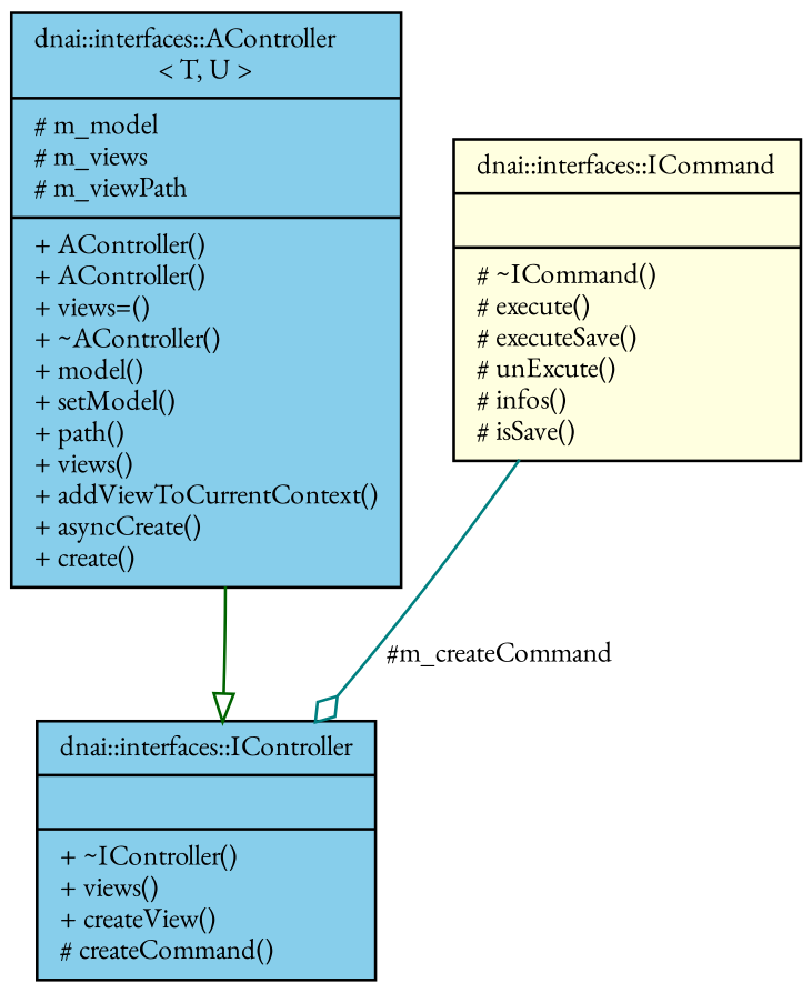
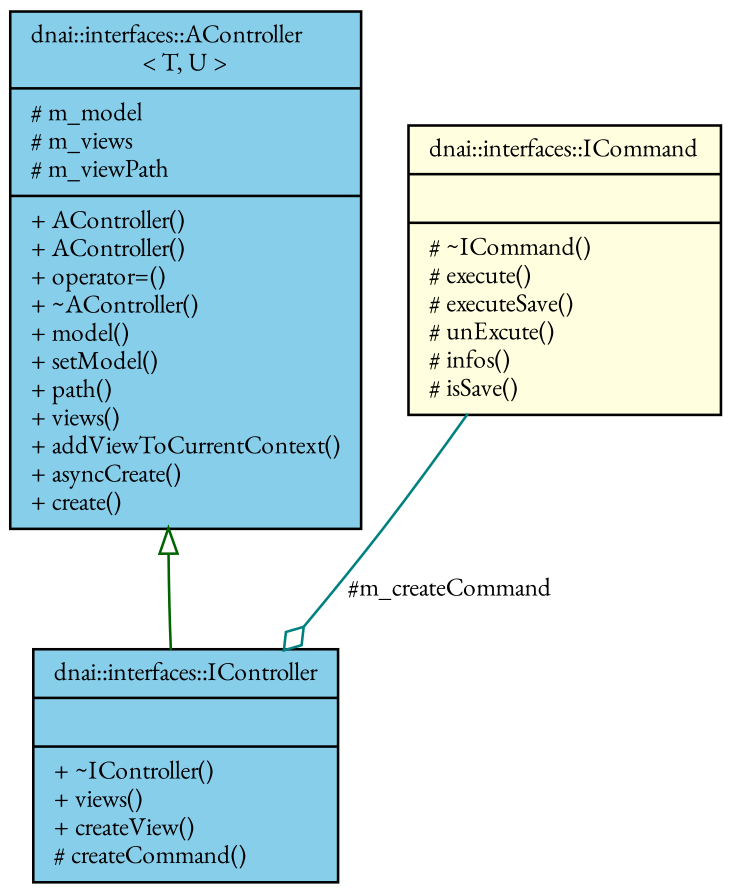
  digraph {
    fontname="EB Garamond"
    node [color=black fillcolor=skyblue fontname="EB Garamond" fontsize=10 shape=record style=filled]
    edge [fontname="EB Garamond" fontsize=10 labelfontname=Helvetica labelfontsize=10 style=solid]
-   n1 [fontcolor=black height=0.2 label="{dnai::interfaces::AController\l\< T, U \>\n|# m_model\l# m_views\l# m_viewPath\l|+ AController()\l+ AController()\l+ views=()\l+ ~AController()\l+ model()\l+ setModel()\l+ path()\l+ views()\l+ addViewToCurrentContext()\l+ asyncCreate()\l+ create()\l}" width=0.4]
+   n1 [fontcolor=black height=0.2 label="{dnai::interfaces::AController\l\< T, U \>\n|# m_model\l# m_views\l# m_viewPath\l|+ AController()\l+ AController()\l+ operator=()\l+ ~AController()\l+ model()\l+ setModel()\l+ path()\l+ views()\l+ addViewToCurrentContext()\l+ asyncCreate()\l+ create()\l}" width=0.4]
    n2 [height=0.2 label="{dnai::interfaces::IController\n||+ ~IController()\l+ views()\l+ createView()\l# createCommand()\l}" width=0.4]
    n3 [fillcolor=lightyellow height=0.2 label="{dnai::interfaces::ICommand\n||# ~ICommand()\l# execute()\l# executeSave()\l# unExcute()\l# infos()\l# isSave()\l}" width=0.4]
-   n2 -> n1 [arrowtail=onormal color=darkgreen dir=back]
+   n1 -> n2 [arrowtail=onormal color=darkgreen dir=back]
    n3 -> n2 [arrowhead=odiamond color=teal label=" #m_createCommand"]
  }
